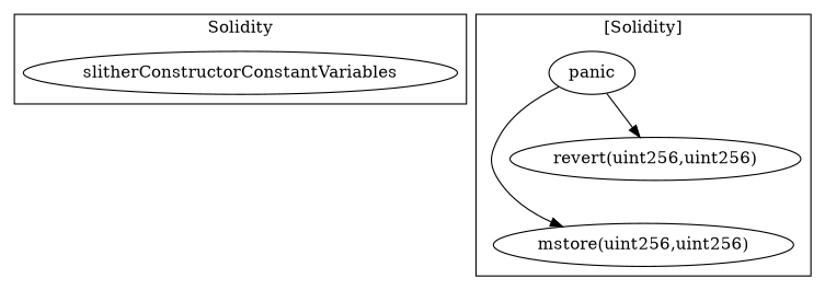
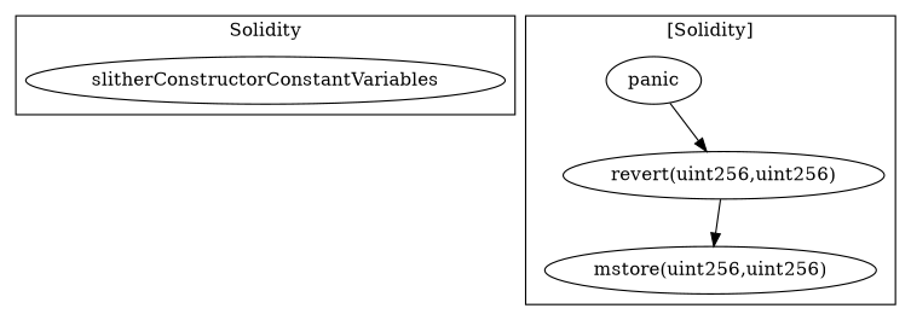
  strict digraph {
    n1 [label=slitherConstructorConstantVariables]
    n2 [label=panic]
    "mstore(uint256,uint256)"
    "revert(uint256,uint256)"
    subgraph cluster_1 {
      label=Solidity
      n1
    }
    subgraph cluster_2 {
      label="[Solidity]"
      n2
      "mstore(uint256,uint256)"
      "revert(uint256,uint256)"
    }
-   n2 -> "mstore(uint256,uint256)"
+   "revert(uint256,uint256)" -> "mstore(uint256,uint256)"
    n2 -> "revert(uint256,uint256)"
  }
